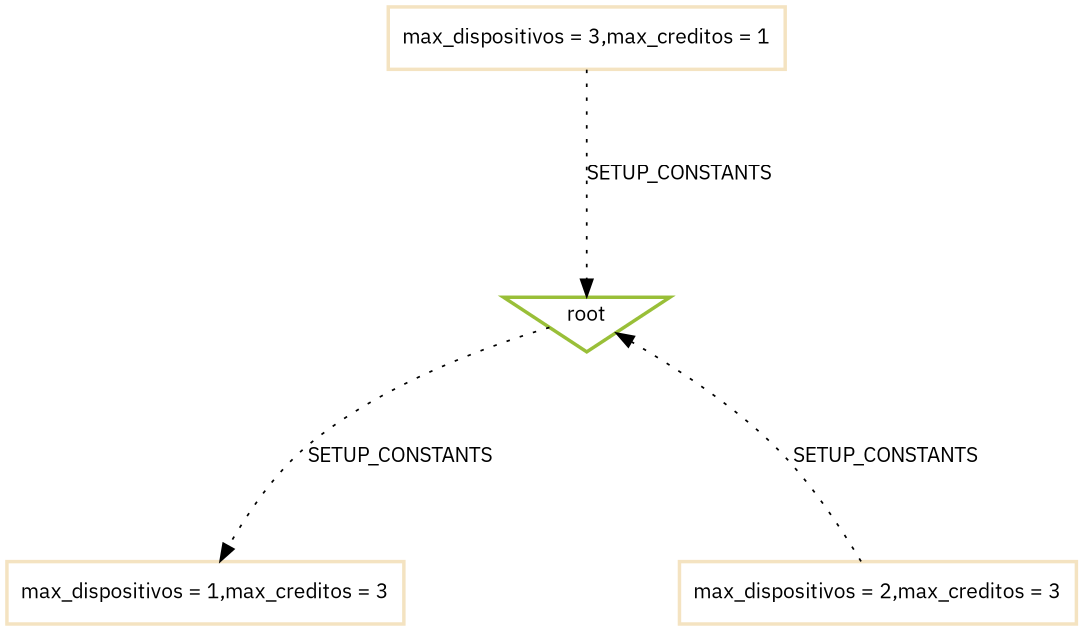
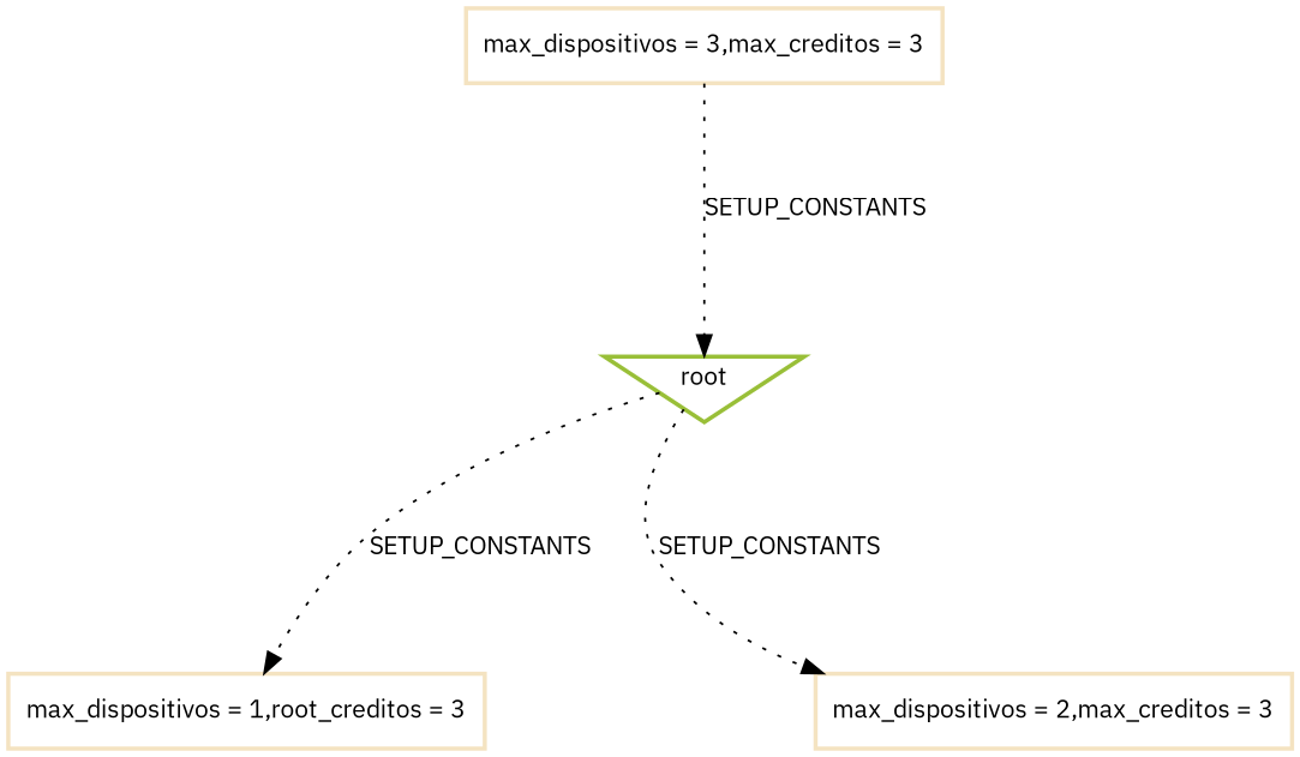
  digraph {
    fontname="IBM Plex Sans"
    nodesep=1.5
    ranksep=1.5
    node [color="#F4E3C1" fontname="IBM Plex Sans" fontsize=12 penwidth=2 shape=box]
    edge [color=black fontname="IBM Plex Sans" fontsize=12 style=dotted]
    n1 [color="#99BF38" label=root shape=invtriangle]
-   n2 [label="max_dispositivos = 1,max_creditos = 3"]
+   n2 [label="max_dispositivos = 1,root_creditos = 3"]
    n3 [label="max_dispositivos = 2,max_creditos = 3"]
-   n4 [label="max_dispositivos = 3,max_creditos = 1"]
+   n4 [label="max_dispositivos = 3,max_creditos = 3"]
    n1 -> n2 [label=SETUP_CONSTANTS]
-   n3 -> n1 [label=SETUP_CONSTANTS]
+   n1 -> n3 [label=SETUP_CONSTANTS]
    n4 -> n1 [label=SETUP_CONSTANTS]
  }
